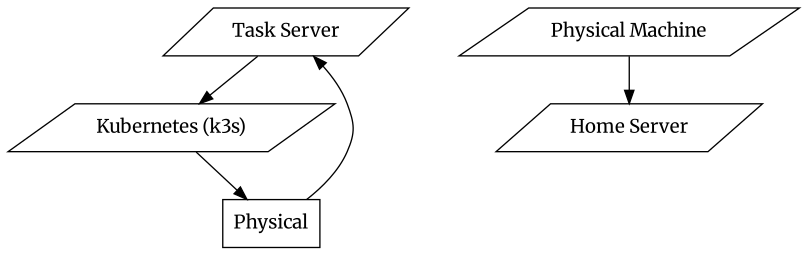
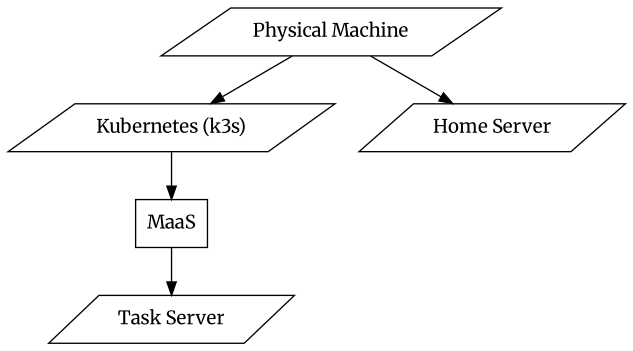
  digraph {
    fontname=Merriweather
    node [fontname=Merriweather shape=parallelogram]
    edge [fontname=Merriweather]
    "Task Server"
    "Kubernetes (k3s)"
-   MaaS [shape=box label=Physical]
+   MaaS [shape=box]
    n4 [label="Home Server"]
    "Physical Machine"
-   "Task Server" -> "Kubernetes (k3s)"
+   "Physical Machine" -> "Kubernetes (k3s)"
    "Kubernetes (k3s)" -> MaaS
    MaaS -> "Task Server"
    "Physical Machine" -> n4
  }
